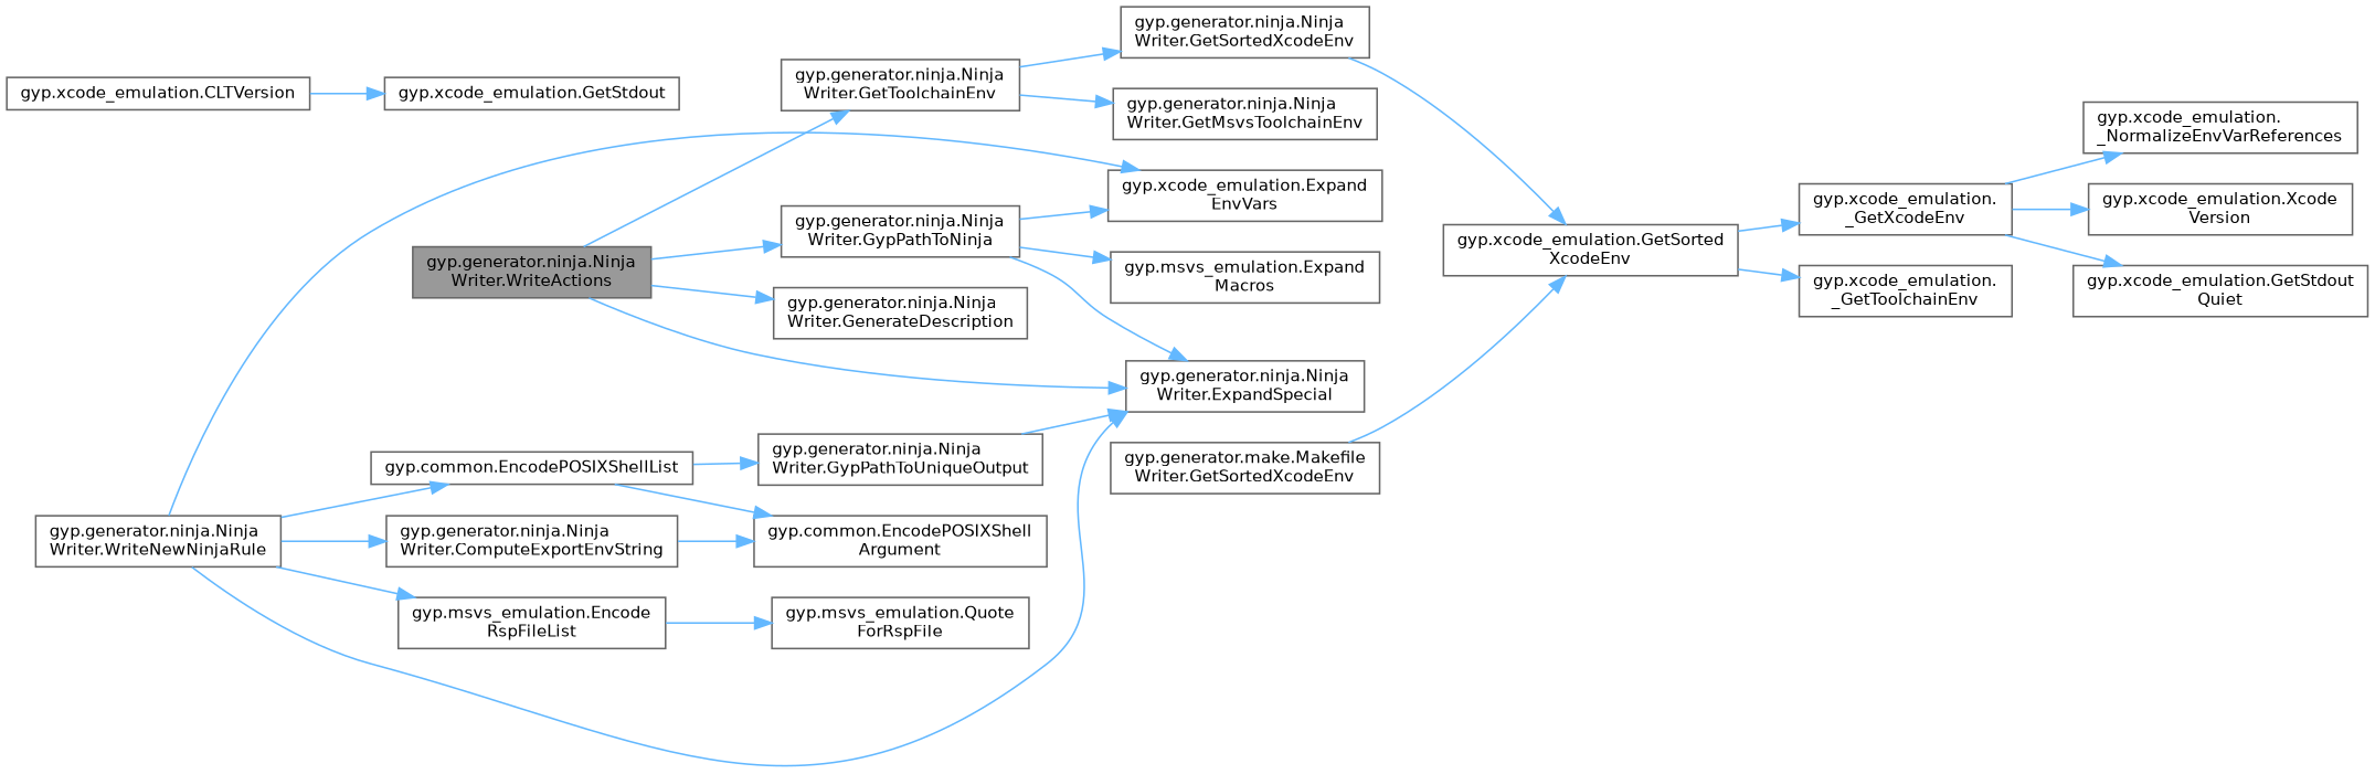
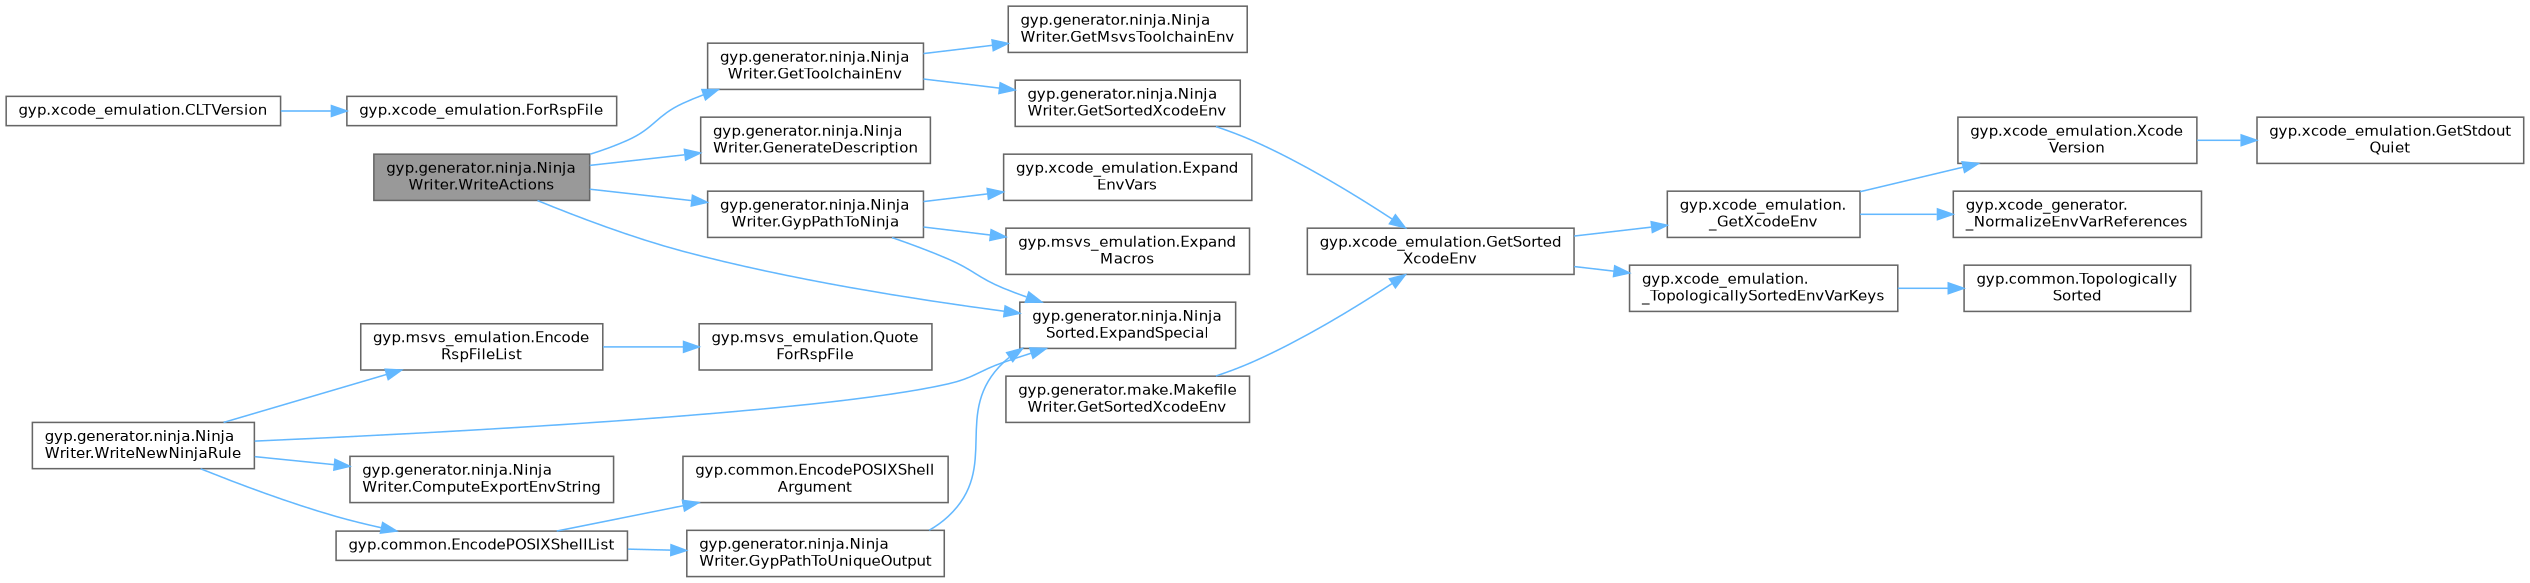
  digraph {
    rankdir=LR
    node [color=grey40 fillcolor=white fontname=Helvetica fontsize=10 shape=box style=filled]
    edge [color=steelblue1 fontname=Helvetica fontsize=10 labelfontname=Helvetica labelfontsize=10 style=solid]
    n1 [color=gray40 fillcolor=grey60 fontcolor=black height=0.2 label="gyp.generator.ninja.Ninja\lWriter.WriteActions" width=0.4]
-   n2 [height=0.2 label="gyp.generator.ninja.Ninja\lWriter.ExpandSpecial" width=0.4]
+   n2 [height=0.2 label="gyp.generator.ninja.Ninja\lSorted.ExpandSpecial" width=0.4]
    n3 [height=0.2 label="gyp.generator.ninja.Ninja\lWriter.GenerateDescription" width=0.4]
    n4 [height=0.2 label="gyp.generator.ninja.Ninja\lWriter.GetToolchainEnv" width=0.4]
    n5 [height=0.2 label="gyp.generator.ninja.Ninja\lWriter.GypPathToNinja" width=0.4]
    n6 [height=0.2 label="gyp.generator.ninja.Ninja\lWriter.GetMsvsToolchainEnv" width=0.4]
    n7 [height=0.2 label="gyp.generator.ninja.Ninja\lWriter.GetSortedXcodeEnv" width=0.4]
    n8 [height=0.2 label="gyp.xcode_emulation.Expand\lEnvVars" width=0.4]
    n9 [height=0.2 label="gyp.msvs_emulation.Expand\lMacros" width=0.4]
    n10 [height=0.2 label="gyp.generator.ninja.Ninja\lWriter.WriteNewNinjaRule" width=0.4]
    n11 [height=0.2 label="gyp.generator.ninja.Ninja\lWriter.ComputeExportEnvString" width=0.4]
    n12 [height=0.2 label="gyp.common.EncodePOSIXShellList" width=0.4]
    n13 [height=0.2 label="gyp.msvs_emulation.Encode\lRspFileList" width=0.4]
    n14 [height=0.2 label="gyp.generator.ninja.Ninja\lWriter.GypPathToUniqueOutput" width=0.4]
    n15 [height=0.2 label="gyp.generator.make.Makefile\lWriter.GetSortedXcodeEnv" width=0.4]
    n16 [height=0.2 label="gyp.xcode_emulation.GetSorted\lXcodeEnv" width=0.4]
    n17 [height=0.2 label="gyp.xcode_emulation.\l_GetXcodeEnv" width=0.4]
-   n18 [height=0.2 label="gyp.xcode_emulation.\l_GetToolchainEnv" width=0.4]
-   n19 [height=0.2 label="gyp.xcode_emulation.\l_NormalizeEnvVarReferences" width=0.4]
+   n18 [height=0.2 label="gyp.xcode_emulation.\l_TopologicallySortedEnvVarKeys" width=0.4]
+   n19 [height=0.2 label="gyp.xcode_generator.\l_NormalizeEnvVarReferences" width=0.4]
    n20 [height=0.2 label="gyp.xcode_emulation.Xcode\lVersion" width=0.4]
+   n21 [height=0.2 label="gyp.common.Topologically\lSorted" width=0.4]
    n22 [height=0.2 label="gyp.xcode_emulation.GetStdout\lQuiet" width=0.4]
    n23 [height=0.2 label="gyp.xcode_emulation.CLTVersion" width=0.4]
-   n24 [height=0.2 label="gyp.xcode_emulation.GetStdout" width=0.4]
+   n24 [height=0.2 label="gyp.xcode_emulation.ForRspFile" width=0.4]
    n25 [height=0.2 label="gyp.common.EncodePOSIXShell\lArgument" width=0.4]
    n26 [height=0.2 label="gyp.msvs_emulation.Quote\lForRspFile" width=0.4]
    n1 -> n2
    n1 -> n3
    n1 -> n4
    n1 -> n5
    n4 -> n6
    n4 -> n7
    n5 -> n2
    n5 -> n8
    n5 -> n9
    n7 -> n16
    n10 -> n2
-   n10 -> n8
    n10 -> n11
    n10 -> n12
    n10 -> n13
-   n11 -> n25
    n12 -> n14
    n12 -> n25
    n13 -> n26
    n14 -> n2
    n15 -> n16
    n16 -> n17
    n16 -> n18
    n17 -> n19
    n17 -> n20
-   n17 -> n22
+   n18 -> n21
+   n20 -> n22
    n23 -> n24
  }
